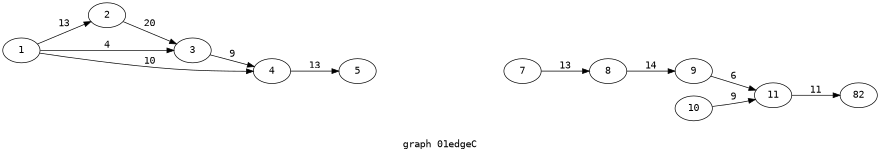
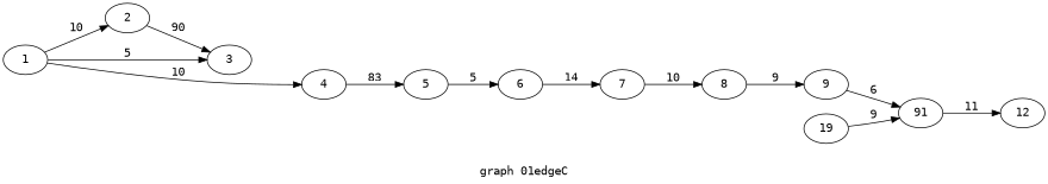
  digraph {
    fontname="DejaVu Sans Mono"
    label="graph 01edgeC"
    rankdir=LR
    node [fontname="DejaVu Sans Mono"]
    edge [fontname="DejaVu Sans Mono"]
    1
    2
    3
    4
    5
+   6
    7
    8
    9
-   11
-   10
-   12 [label=82]
-   1 -> 2 [label=" 13 "]
-   1 -> 3 [label=" 4 "]
+   11 [label=91]
+   10 [label=19]
+   12
+   1 -> 2 [label=" 10 "]
+   1 -> 3 [label=" 5 "]
    1 -> 4 [label=" 10 "]
-   2 -> 3 [label=" 20 "]
-   3 -> 4 [label=" 9 "]
-   4 -> 5 [label=" 13 "]
-   7 -> 8 [label=" 13 "]
-   8 -> 9 [label=" 14 "]
+   2 -> 3 [label=" 90 "]
+   4 -> 5 [label=" 83 "]
+   5 -> 6 [label=" 5 "]
+   6 -> 7 [label=" 14 "]
+   7 -> 8 [label=" 10 "]
+   8 -> 9 [label=" 9 "]
    9 -> 11 [label=" 6 "]
    11 -> 12 [label=" 11 "]
    10 -> 11 [label=" 9 "]
  }
